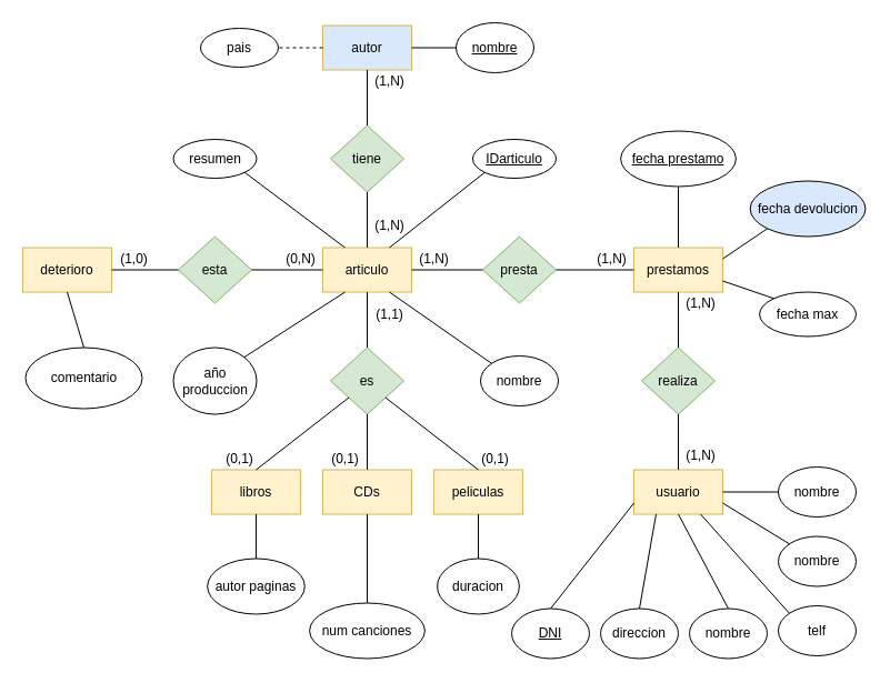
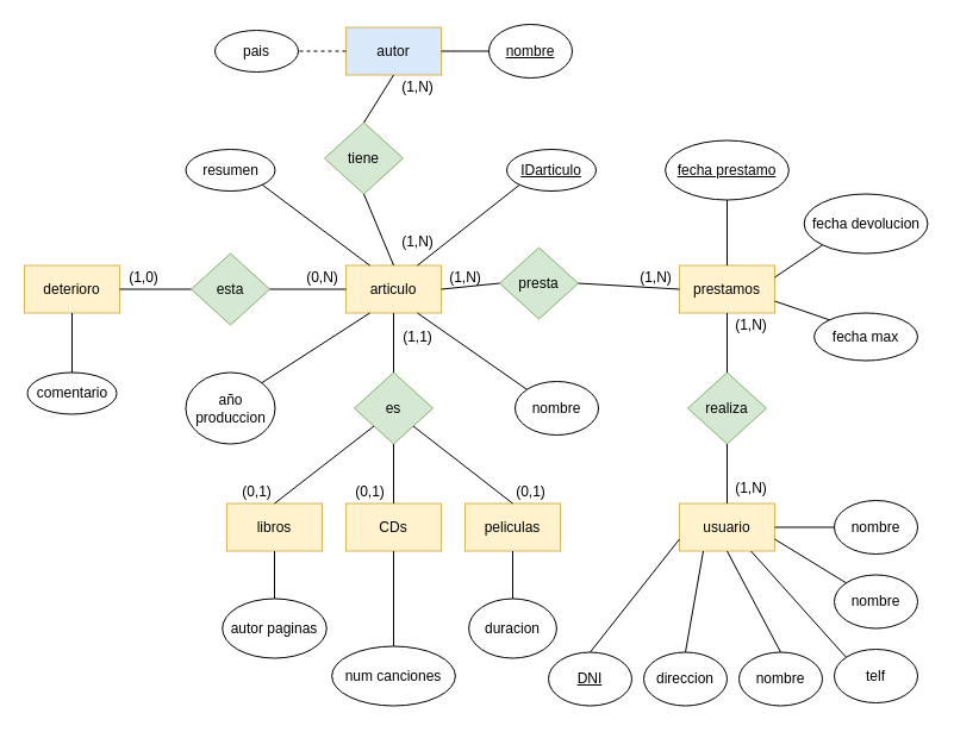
  <mxCell id="0" />
  <mxCell id="1" parent="0" />
  <mxCell id="2" value="deterioro" style="rounded=0;whiteSpace=wrap;html=1;fillColor=#fff2cc;strokeColor=#d6b656;" vertex="1" parent="1"><mxGeometry x="20" y="222.5" width="80" height="40" as="geometry" /></mxCell>
  <mxCell id="3" value="articulo" style="rounded=0;whiteSpace=wrap;html=1;fillColor=#fff2cc;strokeColor=#d6b656;" vertex="1" parent="1"><mxGeometry x="290" y="222.5" width="80" height="40" as="geometry" /></mxCell>
  <mxCell id="4" value="autor" style="rounded=0;whiteSpace=wrap;html=1;fillColor=#dae8fc;strokeColor=#d6b656;" vertex="1" parent="1"><mxGeometry x="290" y="22.5" width="80" height="40" as="geometry" /></mxCell>
  <mxCell id="5" value="prestamos&lt;span style=&quot;color: rgba(0 , 0 , 0 , 0) ; font-family: monospace ; font-size: 0px&quot;&gt;%3CmxGraphModel%3E%3Croot%3E%3CmxCell%20id%3D%220%22%2F%3E%3CmxCell%20id%3D%221%22%20parent%3D%220%22%2F%3E%3CmxCell%20id%3D%222%22%20value%3D%22autor%22%20style%3D%22rounded%3D0%3BwhiteSpace%3Dwrap%3Bhtml%3D1%3B%22%20vertex%3D%221%22%20parent%3D%221%22%3E%3CmxGeometry%20x%3D%22320%22%20y%3D%2240%22%20width%3D%2280%22%20height%3D%2240%22%20as%3D%22geometry%22%2F%3E%3C%2FmxCell%3E%3C%2Froot%3E%3C%2FmxGraphModel%3E&lt;/span&gt;" style="rounded=0;whiteSpace=wrap;html=1;fillColor=#fff2cc;strokeColor=#d6b656;" vertex="1" parent="1"><mxGeometry x="570" y="222.5" width="80" height="40" as="geometry" /></mxCell>
  <mxCell id="6" value="libros" style="rounded=0;whiteSpace=wrap;html=1;fillColor=#fff2cc;strokeColor=#d6b656;" vertex="1" parent="1"><mxGeometry x="190" y="422.5" width="80" height="40" as="geometry" /></mxCell>
  <mxCell id="7" value="CDs" style="rounded=0;whiteSpace=wrap;html=1;fillColor=#fff2cc;strokeColor=#d6b656;" vertex="1" parent="1"><mxGeometry x="290" y="422.5" width="80" height="40" as="geometry" /></mxCell>
  <mxCell id="8" value="peliculas" style="rounded=0;whiteSpace=wrap;html=1;fillColor=#fff2cc;strokeColor=#d6b656;" vertex="1" parent="1"><mxGeometry x="390" y="422.5" width="80" height="40" as="geometry" /></mxCell>
  <mxCell id="9" value="usuario" style="rounded=0;whiteSpace=wrap;html=1;fillColor=#fff2cc;strokeColor=#d6b656;" vertex="1" parent="1"><mxGeometry x="570" y="422.5" width="80" height="40" as="geometry" /></mxCell>
  <mxCell id="10" value="esta" style="rhombus;whiteSpace=wrap;html=1;fillColor=#d5e8d4;strokeColor=#82b366;" vertex="1" parent="1"><mxGeometry x="160" y="212.5" width="66" height="60" as="geometry" /></mxCell>
  <mxCell id="11" value="pais" style="ellipse;whiteSpace=wrap;html=1;" vertex="1" parent="1"><mxGeometry x="180" y="25" width="70" height="35" as="geometry" /></mxCell>
  <mxCell id="12" value="&lt;u&gt;nombre&lt;/u&gt;" style="ellipse;whiteSpace=wrap;html=1;" vertex="1" parent="1"><mxGeometry x="410" y="20" width="70" height="45" as="geometry" /></mxCell>
- <mxCell id="13" value="tiene" style="rhombus;whiteSpace=wrap;html=1;fillColor=#d5e8d4;strokeColor=#82b366;" vertex="1" parent="1"><mxGeometry x="297" y="112.5" width="66" height="60" as="geometry" /></mxCell>
- <mxCell id="14" value="comentario" style="ellipse;whiteSpace=wrap;html=1;" vertex="1" parent="1"><mxGeometry x="22.5" y="312.5" width="105" height="55" as="geometry" /></mxCell>
+ <mxCell id="13" value="tiene" style="rhombus;whiteSpace=wrap;html=1;fillColor=#d5e8d4;strokeColor=#82b366;" vertex="1" parent="1"><mxGeometry x="272" y="102.5" width="66" height="60" as="geometry" /></mxCell>
+ <mxCell id="14" value="comentario" style="ellipse;whiteSpace=wrap;html=1;" vertex="1" parent="1"><mxGeometry x="22.5" y="312.5" width="75" height="35" as="geometry" /></mxCell>
  <mxCell id="15" value="resumen" style="ellipse;whiteSpace=wrap;html=1;" vertex="1" parent="1"><mxGeometry x="155.5" y="125" width="75" height="35" as="geometry" /></mxCell>
  <mxCell id="16" value="&lt;u&gt;IDarticulo&lt;/u&gt;" style="ellipse;whiteSpace=wrap;html=1;" vertex="1" parent="1"><mxGeometry x="425" y="125" width="75" height="35" as="geometry" /></mxCell>
  <mxCell id="17" value="es" style="rhombus;whiteSpace=wrap;html=1;fillColor=#d5e8d4;strokeColor=#82b366;" vertex="1" parent="1"><mxGeometry x="297" y="312.5" width="66" height="60" as="geometry" /></mxCell>
- <mxCell id="18" value="presta" style="rhombus;whiteSpace=wrap;html=1;fillColor=#d5e8d4;strokeColor=#82b366;" vertex="1" parent="1"><mxGeometry x="434" y="212.5" width="66" height="60" as="geometry" /></mxCell>
+ <mxCell id="18" value="presta" style="rhombus;whiteSpace=wrap;html=1;fillColor=#d5e8d4;strokeColor=#82b366;" vertex="1" parent="1"><mxGeometry x="419" y="207.5" width="66" height="60" as="geometry" /></mxCell>
  <mxCell id="19" value="realiza" style="rhombus;whiteSpace=wrap;html=1;fillColor=#d5e8d4;strokeColor=#82b366;" vertex="1" parent="1"><mxGeometry x="577" y="312.5" width="66" height="60" as="geometry" /></mxCell>
  <mxCell id="20" value="" style="endArrow=none;html=1;rounded=0;entryX=0;entryY=0.5;entryDx=0;entryDy=0;exitX=1;exitY=0.5;exitDx=0;exitDy=0;" edge="1" parent="1" source="2" target="10"><mxGeometry width="50" height="50" relative="1" as="geometry"><mxPoint x="360" y="402.5" as="sourcePoint" /><mxPoint x="410" y="352.5" as="targetPoint" /></mxGeometry></mxCell>
  <mxCell id="21" value="" style="endArrow=none;html=1;rounded=0;entryX=0.5;entryY=0;entryDx=0;entryDy=0;exitX=0.5;exitY=1;exitDx=0;exitDy=0;" edge="1" parent="1" source="2" target="14"><mxGeometry width="50" height="50" relative="1" as="geometry"><mxPoint x="110" y="252.5" as="sourcePoint" /><mxPoint x="170" y="252.5" as="targetPoint" /></mxGeometry></mxCell>
  <mxCell id="22" value="" style="endArrow=none;html=1;rounded=0;entryX=1;entryY=0.5;entryDx=0;entryDy=0;exitX=0;exitY=0.5;exitDx=0;exitDy=0;" edge="1" parent="1" source="3" target="10"><mxGeometry width="50" height="50" relative="1" as="geometry"><mxPoint x="120" y="262.5" as="sourcePoint" /><mxPoint x="180" y="262.5" as="targetPoint" /></mxGeometry></mxCell>
  <mxCell id="23" value="" style="endArrow=none;html=1;rounded=0;entryX=0.5;entryY=0;entryDx=0;entryDy=0;exitX=0.5;exitY=1;exitDx=0;exitDy=0;" edge="1" parent="1" source="13" target="3"><mxGeometry width="50" height="50" relative="1" as="geometry"><mxPoint x="130" y="272.5" as="sourcePoint" /><mxPoint x="190" y="272.5" as="targetPoint" /></mxGeometry></mxCell>
  <mxCell id="24" value="" style="endArrow=none;html=1;rounded=0;entryX=0.25;entryY=0;entryDx=0;entryDy=0;exitX=1;exitY=1;exitDx=0;exitDy=0;" edge="1" parent="1" source="15" target="3"><mxGeometry width="50" height="50" relative="1" as="geometry"><mxPoint x="140" y="282.5" as="sourcePoint" /><mxPoint x="200" y="282.5" as="targetPoint" /></mxGeometry></mxCell>
  <mxCell id="25" value="" style="endArrow=none;html=1;rounded=0;entryX=0;entryY=1;entryDx=0;entryDy=0;exitX=0.75;exitY=0;exitDx=0;exitDy=0;" edge="1" parent="1" source="3" target="16"><mxGeometry width="50" height="50" relative="1" as="geometry"><mxPoint x="150" y="292.5" as="sourcePoint" /><mxPoint x="210" y="292.5" as="targetPoint" /></mxGeometry></mxCell>
  <mxCell id="26" value="" style="endArrow=none;html=1;rounded=0;entryX=0.5;entryY=1;entryDx=0;entryDy=0;exitX=0.5;exitY=0;exitDx=0;exitDy=0;" edge="1" parent="1" source="13" target="4"><mxGeometry width="50" height="50" relative="1" as="geometry"><mxPoint x="160" y="302.5" as="sourcePoint" /><mxPoint x="220" y="302.5" as="targetPoint" /></mxGeometry></mxCell>
  <mxCell id="27" value="" style="endArrow=none;html=1;rounded=0;entryX=1;entryY=0.5;entryDx=0;entryDy=0;exitX=0;exitY=0.5;exitDx=0;exitDy=0;dashed=1;" edge="1" parent="1" source="4" target="11"><mxGeometry width="50" height="50" relative="1" as="geometry"><mxPoint x="170" y="312.5" as="sourcePoint" /><mxPoint x="230" y="312.5" as="targetPoint" /></mxGeometry></mxCell>
  <mxCell id="28" value="" style="endArrow=none;html=1;rounded=0;entryX=0;entryY=0.5;entryDx=0;entryDy=0;exitX=1;exitY=0.5;exitDx=0;exitDy=0;" edge="1" parent="1" source="4" target="12"><mxGeometry width="50" height="50" relative="1" as="geometry"><mxPoint x="180" y="322.5" as="sourcePoint" /><mxPoint x="240" y="322.5" as="targetPoint" /></mxGeometry></mxCell>
  <mxCell id="29" value="" style="endArrow=none;html=1;rounded=0;entryX=0;entryY=0.5;entryDx=0;entryDy=0;exitX=1;exitY=0.5;exitDx=0;exitDy=0;" edge="1" parent="1" source="3" target="18"><mxGeometry width="50" height="50" relative="1" as="geometry"><mxPoint x="190" y="332.5" as="sourcePoint" /><mxPoint x="250" y="332.5" as="targetPoint" /></mxGeometry></mxCell>
  <mxCell id="30" value="" style="endArrow=none;html=1;rounded=0;entryX=0;entryY=0.5;entryDx=0;entryDy=0;exitX=1;exitY=0.5;exitDx=0;exitDy=0;" edge="1" parent="1" source="18" target="5"><mxGeometry width="50" height="50" relative="1" as="geometry"><mxPoint x="200" y="342.5" as="sourcePoint" /><mxPoint x="260" y="342.5" as="targetPoint" /></mxGeometry></mxCell>
  <mxCell id="31" value="" style="endArrow=none;html=1;rounded=0;entryX=0.5;entryY=1;entryDx=0;entryDy=0;" edge="1" parent="1" source="17" target="3"><mxGeometry width="50" height="50" relative="1" as="geometry"><mxPoint x="210" y="352.5" as="sourcePoint" /><mxPoint x="270" y="352.5" as="targetPoint" /></mxGeometry></mxCell>
  <mxCell id="32" value="" style="endArrow=none;html=1;rounded=0;entryX=0;entryY=1;entryDx=0;entryDy=0;exitX=0.5;exitY=0;exitDx=0;exitDy=0;" edge="1" parent="1" source="6" target="17"><mxGeometry width="50" height="50" relative="1" as="geometry"><mxPoint x="220" y="362.5" as="sourcePoint" /><mxPoint x="280" y="362.5" as="targetPoint" /></mxGeometry></mxCell>
  <mxCell id="33" value="" style="endArrow=none;html=1;rounded=0;entryX=0.5;entryY=1;entryDx=0;entryDy=0;exitX=0.5;exitY=0;exitDx=0;exitDy=0;" edge="1" parent="1" source="7" target="17"><mxGeometry width="50" height="50" relative="1" as="geometry"><mxPoint x="230" y="372.5" as="sourcePoint" /><mxPoint x="290" y="372.5" as="targetPoint" /></mxGeometry></mxCell>
  <mxCell id="34" value="" style="endArrow=none;html=1;rounded=0;entryX=1;entryY=1;entryDx=0;entryDy=0;exitX=0.5;exitY=0;exitDx=0;exitDy=0;" edge="1" parent="1" source="8" target="17"><mxGeometry width="50" height="50" relative="1" as="geometry"><mxPoint x="240" y="382.5" as="sourcePoint" /><mxPoint x="300" y="382.5" as="targetPoint" /></mxGeometry></mxCell>
  <mxCell id="35" value="año produccion" style="ellipse;whiteSpace=wrap;html=1;" vertex="1" parent="1"><mxGeometry x="155.5" y="312.5" width="75" height="60" as="geometry" /></mxCell>
  <mxCell id="36" value="nombre" style="ellipse;whiteSpace=wrap;html=1;" vertex="1" parent="1"><mxGeometry x="432" y="320" width="70" height="45" as="geometry" /></mxCell>
  <mxCell id="37" value="" style="endArrow=none;html=1;rounded=0;exitX=1;exitY=0;exitDx=0;exitDy=0;entryX=0.25;entryY=1;entryDx=0;entryDy=0;" edge="1" parent="1" source="35" target="3"><mxGeometry width="50" height="50" relative="1" as="geometry"><mxPoint x="204.22" y="330.22" as="sourcePoint" /><mxPoint x="300" y="292.5" as="targetPoint" /></mxGeometry></mxCell>
  <mxCell id="38" value="" style="endArrow=none;html=1;rounded=0;entryX=0;entryY=0;entryDx=0;entryDy=0;exitX=0.75;exitY=1;exitDx=0;exitDy=0;" edge="1" parent="1" source="3" target="36"><mxGeometry width="50" height="50" relative="1" as="geometry"><mxPoint x="370" y="242.5" as="sourcePoint" /><mxPoint x="455.778" y="174.778" as="targetPoint" /></mxGeometry></mxCell>
  <mxCell id="39" value="autor paginas" style="ellipse;whiteSpace=wrap;html=1;" vertex="1" parent="1"><mxGeometry x="186.25" y="502.5" width="87.5" height="50" as="geometry" /></mxCell>
  <mxCell id="40" value="num canciones" style="ellipse;whiteSpace=wrap;html=1;" vertex="1" parent="1"><mxGeometry x="278.13" y="542.5" width="103.75" height="50" as="geometry" /></mxCell>
  <mxCell id="41" value="duracion" style="ellipse;whiteSpace=wrap;html=1;" vertex="1" parent="1"><mxGeometry x="393.13" y="502.5" width="73.75" height="50" as="geometry" /></mxCell>
  <mxCell id="42" value="" style="endArrow=none;html=1;rounded=0;entryX=0.5;entryY=1;entryDx=0;entryDy=0;exitX=0.5;exitY=0;exitDx=0;exitDy=0;" edge="1" parent="1" source="39" target="6"><mxGeometry width="50" height="50" relative="1" as="geometry"><mxPoint x="340" y="432.5" as="sourcePoint" /><mxPoint x="340" y="382.5" as="targetPoint" /></mxGeometry></mxCell>
  <mxCell id="43" value="" style="endArrow=none;html=1;rounded=0;entryX=0.5;entryY=1;entryDx=0;entryDy=0;exitX=0.5;exitY=0;exitDx=0;exitDy=0;" edge="1" parent="1" source="40" target="7"><mxGeometry width="50" height="50" relative="1" as="geometry"><mxPoint x="350" y="442.5" as="sourcePoint" /><mxPoint x="350" y="392.5" as="targetPoint" /></mxGeometry></mxCell>
  <mxCell id="44" value="" style="endArrow=none;html=1;rounded=0;entryX=0.5;entryY=1;entryDx=0;entryDy=0;exitX=0.5;exitY=0;exitDx=0;exitDy=0;" edge="1" parent="1" source="41" target="8"><mxGeometry width="50" height="50" relative="1" as="geometry"><mxPoint x="360" y="452.5" as="sourcePoint" /><mxPoint x="360" y="402.5" as="targetPoint" /></mxGeometry></mxCell>
  <mxCell id="45" value="" style="endArrow=none;html=1;rounded=0;entryX=0.5;entryY=1;entryDx=0;entryDy=0;exitX=0.5;exitY=0;exitDx=0;exitDy=0;" edge="1" parent="1" source="9" target="19"><mxGeometry width="50" height="50" relative="1" as="geometry"><mxPoint x="370" y="462.5" as="sourcePoint" /><mxPoint x="370" y="412.5" as="targetPoint" /></mxGeometry></mxCell>
  <mxCell id="46" value="direccion" style="ellipse;whiteSpace=wrap;html=1;" vertex="1" parent="1"><mxGeometry x="540" y="547.5" width="70" height="45" as="geometry" /></mxCell>
  <mxCell id="47" value="&lt;u&gt;DNI&lt;/u&gt;" style="ellipse;whiteSpace=wrap;html=1;" vertex="1" parent="1"><mxGeometry x="460" y="547.5" width="70" height="45" as="geometry" /></mxCell>
  <mxCell id="48" value="nombre" style="ellipse;whiteSpace=wrap;html=1;" vertex="1" parent="1"><mxGeometry x="620" y="547.5" width="70" height="45" as="geometry" /></mxCell>
  <mxCell id="49" value="nombre" style="ellipse;whiteSpace=wrap;html=1;" vertex="1" parent="1"><mxGeometry x="700" y="420" width="70" height="45" as="geometry" /></mxCell>
  <mxCell id="50" value="telf" style="ellipse;whiteSpace=wrap;html=1;" vertex="1" parent="1"><mxGeometry x="700" y="545" width="70" height="45" as="geometry" /></mxCell>
  <mxCell id="51" value="nombre" style="ellipse;whiteSpace=wrap;html=1;" vertex="1" parent="1"><mxGeometry x="700" y="482.5" width="70" height="45" as="geometry" /></mxCell>
  <mxCell id="52" value="" style="endArrow=none;html=1;rounded=0;entryX=0.5;entryY=0;entryDx=0;entryDy=0;exitX=0;exitY=0.75;exitDx=0;exitDy=0;" edge="1" parent="1" source="9" target="47"><mxGeometry width="50" height="50" relative="1" as="geometry"><mxPoint x="510" y="252.5" as="sourcePoint" /><mxPoint x="580" y="252.5" as="targetPoint" /></mxGeometry></mxCell>
  <mxCell id="53" value="" style="endArrow=none;html=1;rounded=0;entryX=0.25;entryY=1;entryDx=0;entryDy=0;exitX=0.5;exitY=0;exitDx=0;exitDy=0;" edge="1" parent="1" source="46" target="9"><mxGeometry width="50" height="50" relative="1" as="geometry"><mxPoint x="520" y="262.5" as="sourcePoint" /><mxPoint x="590" y="262.5" as="targetPoint" /></mxGeometry></mxCell>
  <mxCell id="54" value="" style="endArrow=none;html=1;rounded=0;entryX=0.5;entryY=1;entryDx=0;entryDy=0;exitX=0.5;exitY=0;exitDx=0;exitDy=0;" edge="1" parent="1" source="48" target="9"><mxGeometry width="50" height="50" relative="1" as="geometry"><mxPoint x="530" y="272.5" as="sourcePoint" /><mxPoint x="600" y="272.5" as="targetPoint" /></mxGeometry></mxCell>
  <mxCell id="55" value="" style="endArrow=none;html=1;rounded=0;entryX=0.75;entryY=1;entryDx=0;entryDy=0;exitX=0;exitY=0;exitDx=0;exitDy=0;" edge="1" parent="1" source="50" target="9"><mxGeometry width="50" height="50" relative="1" as="geometry"><mxPoint x="540" y="282.5" as="sourcePoint" /><mxPoint x="610" y="282.5" as="targetPoint" /></mxGeometry></mxCell>
  <mxCell id="56" value="" style="endArrow=none;html=1;rounded=0;entryX=0;entryY=0;entryDx=0;entryDy=0;exitX=1;exitY=0.75;exitDx=0;exitDy=0;" edge="1" parent="1" source="9" target="51"><mxGeometry width="50" height="50" relative="1" as="geometry"><mxPoint x="550" y="292.5" as="sourcePoint" /><mxPoint x="620" y="292.5" as="targetPoint" /></mxGeometry></mxCell>
  <mxCell id="57" value="" style="endArrow=none;html=1;rounded=0;entryX=0;entryY=0.5;entryDx=0;entryDy=0;exitX=1;exitY=0.5;exitDx=0;exitDy=0;" edge="1" parent="1" source="9" target="49"><mxGeometry width="50" height="50" relative="1" as="geometry"><mxPoint x="560" y="302.5" as="sourcePoint" /><mxPoint x="630" y="302.5" as="targetPoint" /></mxGeometry></mxCell>
  <mxCell id="58" value="&lt;u&gt;fecha prestamo&lt;/u&gt;" style="ellipse;whiteSpace=wrap;html=1;" vertex="1" parent="1"><mxGeometry x="558.12" y="117.5" width="103.75" height="50" as="geometry" /></mxCell>
- <mxCell id="59" value="fecha devolucion" style="ellipse;whiteSpace=wrap;html=1;fillColor=#dae8fc;" vertex="1" parent="1"><mxGeometry x="674.68" y="162.5" width="103.75" height="50" as="geometry" /></mxCell>
+ <mxCell id="59" value="fecha devolucion" style="ellipse;whiteSpace=wrap;html=1;" vertex="1" parent="1"><mxGeometry x="674.68" y="162.5" width="103.75" height="50" as="geometry" /></mxCell>
  <mxCell id="60" value="fecha max" style="ellipse;whiteSpace=wrap;html=1;" vertex="1" parent="1"><mxGeometry x="683.11" y="262.5" width="86.88" height="40" as="geometry" /></mxCell>
  <mxCell id="61" value="" style="endArrow=none;html=1;rounded=0;entryX=0.5;entryY=1;entryDx=0;entryDy=0;exitX=0.5;exitY=0;exitDx=0;exitDy=0;" edge="1" parent="1" source="5" target="58"><mxGeometry width="50" height="50" relative="1" as="geometry"><mxPoint x="660" y="452.5" as="sourcePoint" /><mxPoint x="710" y="452.5" as="targetPoint" /></mxGeometry></mxCell>
  <mxCell id="62" value="" style="endArrow=none;html=1;rounded=0;entryX=0;entryY=1;entryDx=0;entryDy=0;exitX=1;exitY=0.25;exitDx=0;exitDy=0;" edge="1" parent="1" source="5" target="59"><mxGeometry width="50" height="50" relative="1" as="geometry"><mxPoint x="620" y="232.5" as="sourcePoint" /><mxPoint x="619.995" y="177.5" as="targetPoint" /></mxGeometry></mxCell>
  <mxCell id="63" value="" style="endArrow=none;html=1;rounded=0;entryX=0;entryY=0;entryDx=0;entryDy=0;exitX=1;exitY=0.75;exitDx=0;exitDy=0;" edge="1" parent="1" source="5" target="60"><mxGeometry width="50" height="50" relative="1" as="geometry"><mxPoint x="630" y="242.5" as="sourcePoint" /><mxPoint x="629.995" y="187.5" as="targetPoint" /></mxGeometry></mxCell>
  <mxCell id="64" value="(1,0)" style="text;html=1;align=center;verticalAlign=middle;resizable=0;points=[];autosize=1;strokeColor=none;fillColor=none;" vertex="1" parent="1"><mxGeometry x="100" y="222.5" width="40" height="20" as="geometry" /></mxCell>
  <mxCell id="65" value="(0,N)" style="text;html=1;align=center;verticalAlign=middle;resizable=0;points=[];autosize=1;strokeColor=none;fillColor=none;" vertex="1" parent="1"><mxGeometry x="250" y="222.5" width="40" height="20" as="geometry" /></mxCell>
  <mxCell id="66" value="(1,N)" style="text;html=1;align=center;verticalAlign=middle;resizable=0;points=[];autosize=1;strokeColor=none;fillColor=none;" vertex="1" parent="1"><mxGeometry x="330" y="62.5" width="40" height="20" as="geometry" /></mxCell>
  <mxCell id="67" value="(1,N)" style="text;html=1;align=center;verticalAlign=middle;resizable=0;points=[];autosize=1;strokeColor=none;fillColor=none;" vertex="1" parent="1"><mxGeometry x="330" y="192.5" width="40" height="20" as="geometry" /></mxCell>
  <mxCell id="68" value="(1,N)" style="text;html=1;align=center;verticalAlign=middle;resizable=0;points=[];autosize=1;strokeColor=none;fillColor=none;" vertex="1" parent="1"><mxGeometry x="370" y="222.5" width="40" height="20" as="geometry" /></mxCell>
  <mxCell id="69" value="(1,1)" style="text;html=1;align=center;verticalAlign=middle;resizable=0;points=[];autosize=1;strokeColor=none;fillColor=none;" vertex="1" parent="1"><mxGeometry x="330" y="272.5" width="40" height="20" as="geometry" /></mxCell>
  <mxCell id="70" value="(0,1)" style="text;html=1;align=center;verticalAlign=middle;resizable=0;points=[];autosize=1;strokeColor=none;fillColor=none;" vertex="1" parent="1"><mxGeometry x="195" y="402.5" width="40" height="20" as="geometry" /></mxCell>
  <mxCell id="71" value="(0,1)" style="text;html=1;align=center;verticalAlign=middle;resizable=0;points=[];autosize=1;strokeColor=none;fillColor=none;" vertex="1" parent="1"><mxGeometry x="290" y="402.5" width="40" height="20" as="geometry" /></mxCell>
  <mxCell id="72" value="(0,1)" style="text;html=1;align=center;verticalAlign=middle;resizable=0;points=[];autosize=1;strokeColor=none;fillColor=none;" vertex="1" parent="1"><mxGeometry x="425" y="402.5" width="40" height="20" as="geometry" /></mxCell>
  <mxCell id="73" value="(1,N)" style="text;html=1;align=center;verticalAlign=middle;resizable=0;points=[];autosize=1;strokeColor=none;fillColor=none;" vertex="1" parent="1"><mxGeometry x="530" y="222.5" width="40" height="20" as="geometry" /></mxCell>
  <mxCell id="74" value="(1,N)" style="text;html=1;align=center;verticalAlign=middle;resizable=0;points=[];autosize=1;strokeColor=none;fillColor=none;" vertex="1" parent="1"><mxGeometry x="610" y="262.5" width="40" height="20" as="geometry" /></mxCell>
  <mxCell id="75" value="" style="endArrow=none;html=1;rounded=0;exitX=0.5;exitY=0;exitDx=0;exitDy=0;entryX=0.5;entryY=1;entryDx=0;entryDy=0;" edge="1" parent="1" source="19" target="5"><mxGeometry width="50" height="50" relative="1" as="geometry"><mxPoint x="620" y="432.5" as="sourcePoint" /><mxPoint x="576" y="280" as="targetPoint" /></mxGeometry></mxCell>
  <mxCell id="76" value="(1,N)" style="text;html=1;align=center;verticalAlign=middle;resizable=0;points=[];autosize=1;strokeColor=none;fillColor=none;" vertex="1" parent="1"><mxGeometry x="610" y="400" width="40" height="20" as="geometry" /></mxCell>
